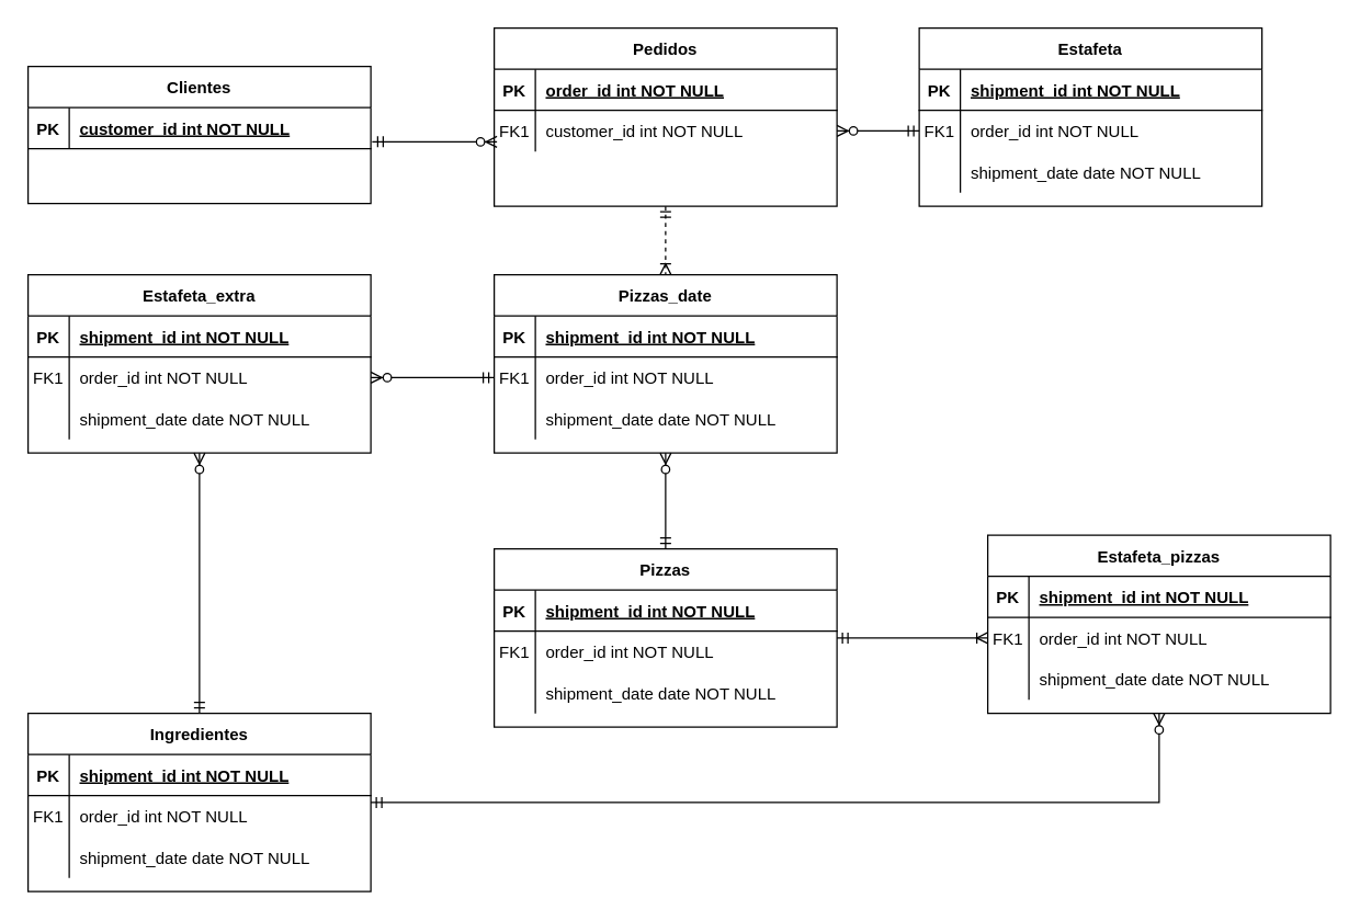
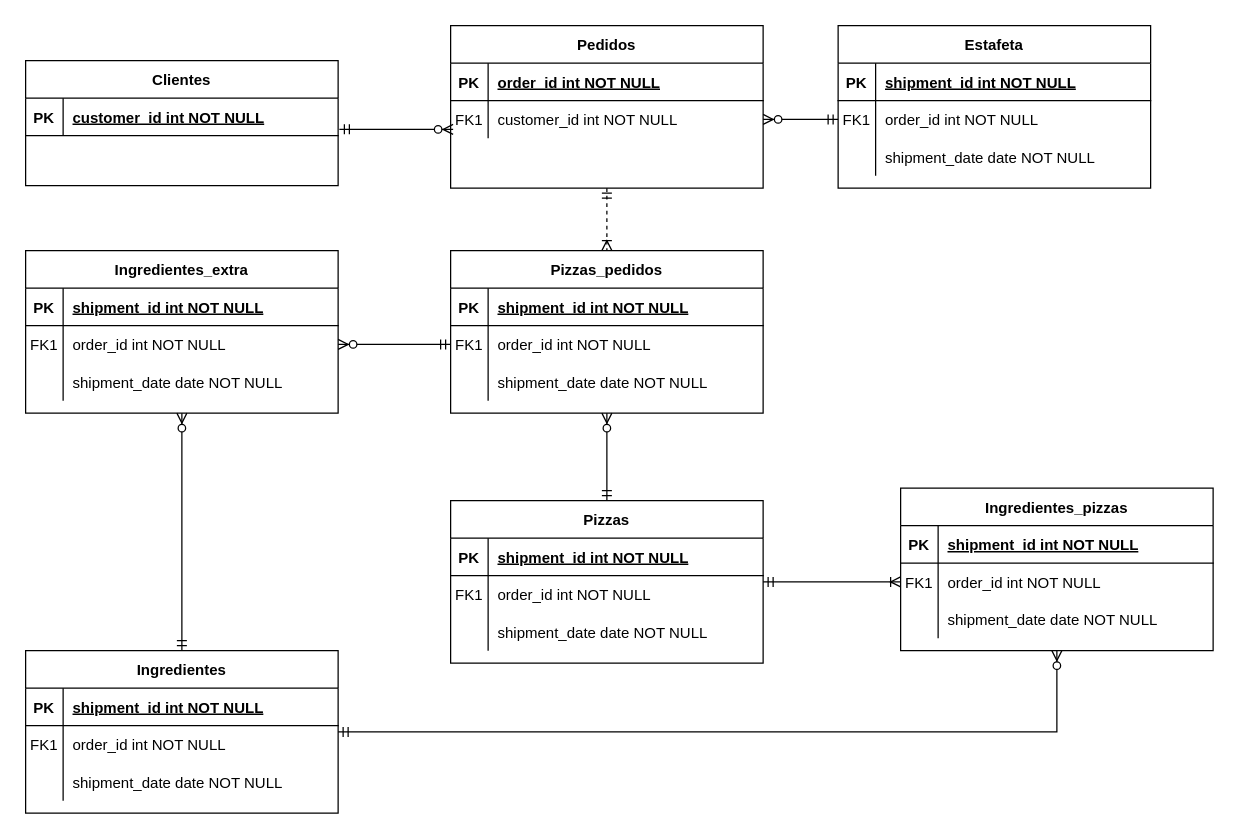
  <mxCell id="0" />
  <mxCell id="1" parent="0" />
  <mxCell id="2" style="edgeStyle=orthogonalEdgeStyle;rounded=0;orthogonalLoop=1;jettySize=auto;html=1;startArrow=ERmandOne;startFill=0;endArrow=ERoneToMany;endFill=0;dashed=1;" edge="1" parent="1" source="3" target="62"><mxGeometry relative="1" as="geometry" /></mxCell>
  <mxCell id="3" value="Pedidos" style="shape=table;startSize=30;container=1;collapsible=1;childLayout=tableLayout;fixedRows=1;rowLines=0;fontStyle=1;align=center;resizeLast=1;" parent="1" vertex="1"><mxGeometry x="360" width="250" height="130" as="geometry" y="20" /></mxCell>
  <mxCell id="4" value="" style="shape=partialRectangle;collapsible=0;dropTarget=0;pointerEvents=0;fillColor=none;points=[[0,0.5],[1,0.5]];portConstraint=eastwest;top=0;left=0;right=0;bottom=1;" parent="3" vertex="1"><mxGeometry y="30" width="250" height="30" as="geometry" /></mxCell>
  <mxCell id="5" value="PK" style="shape=partialRectangle;overflow=hidden;connectable=0;fillColor=none;top=0;left=0;bottom=0;right=0;fontStyle=1;" parent="4" vertex="1"><mxGeometry width="30" height="30" as="geometry" /></mxCell>
  <mxCell id="6" value="order_id int NOT NULL " style="shape=partialRectangle;overflow=hidden;connectable=0;fillColor=none;top=0;left=0;bottom=0;right=0;align=left;spacingLeft=6;fontStyle=5;" parent="4" vertex="1"><mxGeometry x="30" width="220" height="30" as="geometry" /></mxCell>
  <mxCell id="7" value="" style="shape=partialRectangle;collapsible=0;dropTarget=0;pointerEvents=0;fillColor=none;points=[[0,0.5],[1,0.5]];portConstraint=eastwest;top=0;left=0;right=0;bottom=0;" parent="3" vertex="1"><mxGeometry y="60" width="250" height="30" as="geometry" /></mxCell>
  <mxCell id="8" value="FK1" style="shape=partialRectangle;overflow=hidden;connectable=0;fillColor=none;top=0;left=0;bottom=0;right=0;" parent="7" vertex="1"><mxGeometry width="30" height="30" as="geometry" /></mxCell>
  <mxCell id="9" value="customer_id int NOT NULL" style="shape=partialRectangle;overflow=hidden;connectable=0;fillColor=none;top=0;left=0;bottom=0;right=0;align=left;spacingLeft=6;" parent="7" vertex="1"><mxGeometry x="30" width="220" height="30" as="geometry" /></mxCell>
  <mxCell id="10" value="" style="shape=partialRectangle;collapsible=0;dropTarget=0;pointerEvents=0;fillColor=none;points=[[0,0.5],[1,0.5]];portConstraint=eastwest;top=0;left=0;right=0;bottom=0;" parent="3" vertex="1"><mxGeometry y="90" width="250" height="30" as="geometry" /></mxCell>
  <mxCell id="11" value="" style="shape=partialRectangle;overflow=hidden;connectable=0;fillColor=none;top=0;left=0;bottom=0;right=0;" parent="10" vertex="1"><mxGeometry width="30" height="30" as="geometry" /></mxCell>
  <mxCell id="12" value="Pizzas" style="shape=table;startSize=30;container=1;collapsible=1;childLayout=tableLayout;fixedRows=1;rowLines=0;fontStyle=1;align=center;resizeLast=1;" parent="1" vertex="1"><mxGeometry x="360" y="400" width="250" height="130" as="geometry" /></mxCell>
  <mxCell id="13" value="" style="shape=partialRectangle;collapsible=0;dropTarget=0;pointerEvents=0;fillColor=none;points=[[0,0.5],[1,0.5]];portConstraint=eastwest;top=0;left=0;right=0;bottom=1;" parent="12" vertex="1"><mxGeometry y="30" width="250" height="30" as="geometry" /></mxCell>
  <mxCell id="14" value="PK" style="shape=partialRectangle;overflow=hidden;connectable=0;fillColor=none;top=0;left=0;bottom=0;right=0;fontStyle=1;" parent="13" vertex="1"><mxGeometry width="30" height="30" as="geometry" /></mxCell>
  <mxCell id="15" value="shipment_id int NOT NULL " style="shape=partialRectangle;overflow=hidden;connectable=0;fillColor=none;top=0;left=0;bottom=0;right=0;align=left;spacingLeft=6;fontStyle=5;" parent="13" vertex="1"><mxGeometry x="30" width="220" height="30" as="geometry" /></mxCell>
  <mxCell id="16" value="" style="shape=partialRectangle;collapsible=0;dropTarget=0;pointerEvents=0;fillColor=none;points=[[0,0.5],[1,0.5]];portConstraint=eastwest;top=0;left=0;right=0;bottom=0;" parent="12" vertex="1"><mxGeometry y="60" width="250" height="30" as="geometry" /></mxCell>
  <mxCell id="17" value="FK1" style="shape=partialRectangle;overflow=hidden;connectable=0;fillColor=none;top=0;left=0;bottom=0;right=0;" parent="16" vertex="1"><mxGeometry width="30" height="30" as="geometry" /></mxCell>
  <mxCell id="18" value="order_id int NOT NULL" style="shape=partialRectangle;overflow=hidden;connectable=0;fillColor=none;top=0;left=0;bottom=0;right=0;align=left;spacingLeft=6;" parent="16" vertex="1"><mxGeometry x="30" width="220" height="30" as="geometry" /></mxCell>
  <mxCell id="19" value="" style="shape=partialRectangle;collapsible=0;dropTarget=0;pointerEvents=0;fillColor=none;points=[[0,0.5],[1,0.5]];portConstraint=eastwest;top=0;left=0;right=0;bottom=0;" parent="12" vertex="1"><mxGeometry y="90" width="250" height="30" as="geometry" /></mxCell>
  <mxCell id="20" value="" style="shape=partialRectangle;overflow=hidden;connectable=0;fillColor=none;top=0;left=0;bottom=0;right=0;" parent="19" vertex="1"><mxGeometry width="30" height="30" as="geometry" /></mxCell>
  <mxCell id="21" value="shipment_date date NOT NULL" style="shape=partialRectangle;overflow=hidden;connectable=0;fillColor=none;top=0;left=0;bottom=0;right=0;align=left;spacingLeft=6;" parent="19" vertex="1"><mxGeometry x="30" width="220" height="30" as="geometry" /></mxCell>
  <mxCell id="22" value="Clientes" style="shape=table;startSize=30;container=1;collapsible=1;childLayout=tableLayout;fixedRows=1;rowLines=0;fontStyle=1;align=center;resizeLast=1;" parent="1" vertex="1"><mxGeometry x="20" y="48" width="250" height="100" as="geometry" /></mxCell>
  <mxCell id="23" value="" style="shape=partialRectangle;collapsible=0;dropTarget=0;pointerEvents=0;fillColor=none;points=[[0,0.5],[1,0.5]];portConstraint=eastwest;top=0;left=0;right=0;bottom=1;" parent="22" vertex="1"><mxGeometry y="30" width="250" height="30" as="geometry" /></mxCell>
  <mxCell id="24" value="PK" style="shape=partialRectangle;overflow=hidden;connectable=0;fillColor=none;top=0;left=0;bottom=0;right=0;fontStyle=1;" parent="23" vertex="1"><mxGeometry width="30" height="30" as="geometry" /></mxCell>
  <mxCell id="25" value="customer_id int NOT NULL " style="shape=partialRectangle;overflow=hidden;connectable=0;fillColor=none;top=0;left=0;bottom=0;right=0;align=left;spacingLeft=6;fontStyle=5;" parent="23" vertex="1"><mxGeometry x="30" width="220" height="30" as="geometry" /></mxCell>
  <mxCell id="26" value="" style="shape=partialRectangle;collapsible=0;dropTarget=0;pointerEvents=0;fillColor=none;points=[[0,0.5],[1,0.5]];portConstraint=eastwest;top=0;left=0;right=0;bottom=0;" parent="22" vertex="1"><mxGeometry y="60" width="250" height="30" as="geometry" /></mxCell>
  <mxCell id="27" value="" style="shape=partialRectangle;overflow=hidden;connectable=0;fillColor=none;top=0;left=0;bottom=0;right=0;" parent="26" vertex="1"><mxGeometry width="30" height="30" as="geometry" /></mxCell>
  <mxCell id="28" value="Estafeta" style="shape=table;startSize=30;container=1;collapsible=1;childLayout=tableLayout;fixedRows=1;rowLines=0;fontStyle=1;align=center;resizeLast=1;" vertex="1" parent="1"><mxGeometry x="670" width="250" height="130" as="geometry" y="20" /></mxCell>
  <mxCell id="29" value="" style="shape=partialRectangle;collapsible=0;dropTarget=0;pointerEvents=0;fillColor=none;points=[[0,0.5],[1,0.5]];portConstraint=eastwest;top=0;left=0;right=0;bottom=1;" vertex="1" parent="28"><mxGeometry y="30" width="250" height="30" as="geometry" /></mxCell>
  <mxCell id="30" value="PK" style="shape=partialRectangle;overflow=hidden;connectable=0;fillColor=none;top=0;left=0;bottom=0;right=0;fontStyle=1;" vertex="1" parent="29"><mxGeometry width="30" height="30" as="geometry" /></mxCell>
  <mxCell id="31" value="shipment_id int NOT NULL " style="shape=partialRectangle;overflow=hidden;connectable=0;fillColor=none;top=0;left=0;bottom=0;right=0;align=left;spacingLeft=6;fontStyle=5;" vertex="1" parent="29"><mxGeometry x="30" width="220" height="30" as="geometry" /></mxCell>
  <mxCell id="32" value="" style="shape=partialRectangle;collapsible=0;dropTarget=0;pointerEvents=0;fillColor=none;points=[[0,0.5],[1,0.5]];portConstraint=eastwest;top=0;left=0;right=0;bottom=0;" vertex="1" parent="28"><mxGeometry y="60" width="250" height="30" as="geometry" /></mxCell>
  <mxCell id="33" value="FK1" style="shape=partialRectangle;overflow=hidden;connectable=0;fillColor=none;top=0;left=0;bottom=0;right=0;" vertex="1" parent="32"><mxGeometry width="30" height="30" as="geometry" /></mxCell>
  <mxCell id="34" value="order_id int NOT NULL" style="shape=partialRectangle;overflow=hidden;connectable=0;fillColor=none;top=0;left=0;bottom=0;right=0;align=left;spacingLeft=6;" vertex="1" parent="32"><mxGeometry x="30" width="220" height="30" as="geometry" /></mxCell>
  <mxCell id="35" value="" style="shape=partialRectangle;collapsible=0;dropTarget=0;pointerEvents=0;fillColor=none;points=[[0,0.5],[1,0.5]];portConstraint=eastwest;top=0;left=0;right=0;bottom=0;" vertex="1" parent="28"><mxGeometry y="90" width="250" height="30" as="geometry" /></mxCell>
  <mxCell id="36" value="" style="shape=partialRectangle;overflow=hidden;connectable=0;fillColor=none;top=0;left=0;bottom=0;right=0;" vertex="1" parent="35"><mxGeometry width="30" height="30" as="geometry" /></mxCell>
  <mxCell id="37" value="shipment_date date NOT NULL" style="shape=partialRectangle;overflow=hidden;connectable=0;fillColor=none;top=0;left=0;bottom=0;right=0;align=left;spacingLeft=6;" vertex="1" parent="35"><mxGeometry x="30" width="220" height="30" as="geometry" /></mxCell>
  <mxCell id="38" style="edgeStyle=orthogonalEdgeStyle;rounded=0;orthogonalLoop=1;jettySize=auto;html=1;entryX=0.5;entryY=1;entryDx=0;entryDy=0;startArrow=ERmandOne;startFill=0;endArrow=ERzeroToMany;endFill=1;" edge="1" parent="1" source="39" target="73"><mxGeometry relative="1" as="geometry" /></mxCell>
  <mxCell id="39" value="Ingredientes" style="shape=table;startSize=30;container=1;collapsible=1;childLayout=tableLayout;fixedRows=1;rowLines=0;fontStyle=1;align=center;resizeLast=1;" vertex="1" parent="1"><mxGeometry x="20" y="520" width="250" height="130" as="geometry" /></mxCell>
  <mxCell id="40" value="" style="shape=partialRectangle;collapsible=0;dropTarget=0;pointerEvents=0;fillColor=none;points=[[0,0.5],[1,0.5]];portConstraint=eastwest;top=0;left=0;right=0;bottom=1;" vertex="1" parent="39"><mxGeometry y="30" width="250" height="30" as="geometry" /></mxCell>
  <mxCell id="41" value="PK" style="shape=partialRectangle;overflow=hidden;connectable=0;fillColor=none;top=0;left=0;bottom=0;right=0;fontStyle=1;" vertex="1" parent="40"><mxGeometry width="30" height="30" as="geometry" /></mxCell>
  <mxCell id="42" value="shipment_id int NOT NULL " style="shape=partialRectangle;overflow=hidden;connectable=0;fillColor=none;top=0;left=0;bottom=0;right=0;align=left;spacingLeft=6;fontStyle=5;" vertex="1" parent="40"><mxGeometry x="30" width="220" height="30" as="geometry" /></mxCell>
  <mxCell id="43" value="" style="shape=partialRectangle;collapsible=0;dropTarget=0;pointerEvents=0;fillColor=none;points=[[0,0.5],[1,0.5]];portConstraint=eastwest;top=0;left=0;right=0;bottom=0;" vertex="1" parent="39"><mxGeometry y="60" width="250" height="30" as="geometry" /></mxCell>
  <mxCell id="44" value="FK1" style="shape=partialRectangle;overflow=hidden;connectable=0;fillColor=none;top=0;left=0;bottom=0;right=0;" vertex="1" parent="43"><mxGeometry width="30" height="30" as="geometry" /></mxCell>
  <mxCell id="45" value="order_id int NOT NULL" style="shape=partialRectangle;overflow=hidden;connectable=0;fillColor=none;top=0;left=0;bottom=0;right=0;align=left;spacingLeft=6;" vertex="1" parent="43"><mxGeometry x="30" width="220" height="30" as="geometry" /></mxCell>
  <mxCell id="46" value="" style="shape=partialRectangle;collapsible=0;dropTarget=0;pointerEvents=0;fillColor=none;points=[[0,0.5],[1,0.5]];portConstraint=eastwest;top=0;left=0;right=0;bottom=0;" vertex="1" parent="39"><mxGeometry y="90" width="250" height="30" as="geometry" /></mxCell>
  <mxCell id="47" value="" style="shape=partialRectangle;overflow=hidden;connectable=0;fillColor=none;top=0;left=0;bottom=0;right=0;" vertex="1" parent="46"><mxGeometry width="30" height="30" as="geometry" /></mxCell>
  <mxCell id="48" value="shipment_date date NOT NULL" style="shape=partialRectangle;overflow=hidden;connectable=0;fillColor=none;top=0;left=0;bottom=0;right=0;align=left;spacingLeft=6;" vertex="1" parent="46"><mxGeometry x="30" width="220" height="30" as="geometry" /></mxCell>
  <mxCell id="49" style="edgeStyle=orthogonalEdgeStyle;rounded=0;orthogonalLoop=1;jettySize=auto;html=1;startArrow=ERzeroToMany;startFill=1;endArrow=ERmandOne;endFill=0;" edge="1" parent="1" source="50" target="39"><mxGeometry relative="1" as="geometry" /></mxCell>
- <mxCell id="50" value="Estafeta_extra" style="shape=table;startSize=30;container=1;collapsible=1;childLayout=tableLayout;fixedRows=1;rowLines=0;fontStyle=1;align=center;resizeLast=1;" vertex="1" parent="1"><mxGeometry x="20" y="200" width="250" height="130" as="geometry" /></mxCell>
+ <mxCell id="50" value="Ingredientes_extra" style="shape=table;startSize=30;container=1;collapsible=1;childLayout=tableLayout;fixedRows=1;rowLines=0;fontStyle=1;align=center;resizeLast=1;" vertex="1" parent="1"><mxGeometry x="20" y="200" width="250" height="130" as="geometry" /></mxCell>
  <mxCell id="51" value="" style="shape=partialRectangle;collapsible=0;dropTarget=0;pointerEvents=0;fillColor=none;points=[[0,0.5],[1,0.5]];portConstraint=eastwest;top=0;left=0;right=0;bottom=1;" vertex="1" parent="50"><mxGeometry y="30" width="250" height="30" as="geometry" /></mxCell>
  <mxCell id="52" value="PK" style="shape=partialRectangle;overflow=hidden;connectable=0;fillColor=none;top=0;left=0;bottom=0;right=0;fontStyle=1;" vertex="1" parent="51"><mxGeometry width="30" height="30" as="geometry" /></mxCell>
  <mxCell id="53" value="shipment_id int NOT NULL " style="shape=partialRectangle;overflow=hidden;connectable=0;fillColor=none;top=0;left=0;bottom=0;right=0;align=left;spacingLeft=6;fontStyle=5;" vertex="1" parent="51"><mxGeometry x="30" width="220" height="30" as="geometry" /></mxCell>
  <mxCell id="54" value="" style="shape=partialRectangle;collapsible=0;dropTarget=0;pointerEvents=0;fillColor=none;points=[[0,0.5],[1,0.5]];portConstraint=eastwest;top=0;left=0;right=0;bottom=0;" vertex="1" parent="50"><mxGeometry y="60" width="250" height="30" as="geometry" /></mxCell>
  <mxCell id="55" value="FK1" style="shape=partialRectangle;overflow=hidden;connectable=0;fillColor=none;top=0;left=0;bottom=0;right=0;" vertex="1" parent="54"><mxGeometry width="30" height="30" as="geometry" /></mxCell>
  <mxCell id="56" value="order_id int NOT NULL" style="shape=partialRectangle;overflow=hidden;connectable=0;fillColor=none;top=0;left=0;bottom=0;right=0;align=left;spacingLeft=6;" vertex="1" parent="54"><mxGeometry x="30" width="220" height="30" as="geometry" /></mxCell>
  <mxCell id="57" value="" style="shape=partialRectangle;collapsible=0;dropTarget=0;pointerEvents=0;fillColor=none;points=[[0,0.5],[1,0.5]];portConstraint=eastwest;top=0;left=0;right=0;bottom=0;" vertex="1" parent="50"><mxGeometry y="90" width="250" height="30" as="geometry" /></mxCell>
  <mxCell id="58" value="" style="shape=partialRectangle;overflow=hidden;connectable=0;fillColor=none;top=0;left=0;bottom=0;right=0;" vertex="1" parent="57"><mxGeometry width="30" height="30" as="geometry" /></mxCell>
  <mxCell id="59" value="shipment_date date NOT NULL" style="shape=partialRectangle;overflow=hidden;connectable=0;fillColor=none;top=0;left=0;bottom=0;right=0;align=left;spacingLeft=6;" vertex="1" parent="57"><mxGeometry x="30" width="220" height="30" as="geometry" /></mxCell>
  <mxCell id="60" value="" style="edgeStyle=entityRelationEdgeStyle;fontSize=12;html=1;endArrow=ERzeroToMany;entryX=1;entryY=0.5;entryDx=0;entryDy=0;startArrow=ERmandOne;startFill=0;endFill=1;" edge="1" parent="1" source="32" target="7"><mxGeometry width="100" height="100" relative="1" as="geometry"><mxPoint x="340" y="250" as="sourcePoint" /><mxPoint x="500" y="180" as="targetPoint" /></mxGeometry></mxCell>
  <mxCell id="61" style="edgeStyle=orthogonalEdgeStyle;rounded=0;orthogonalLoop=1;jettySize=auto;html=1;startArrow=ERzeroToMany;startFill=1;endArrow=ERmandOne;endFill=0;" edge="1" parent="1" source="62" target="12"><mxGeometry relative="1" as="geometry" /></mxCell>
- <mxCell id="62" value="Pizzas_date" style="shape=table;startSize=30;container=1;collapsible=1;childLayout=tableLayout;fixedRows=1;rowLines=0;fontStyle=1;align=center;resizeLast=1;" vertex="1" parent="1"><mxGeometry x="360" y="200" width="250" height="130" as="geometry" /></mxCell>
+ <mxCell id="62" value="Pizzas_pedidos" style="shape=table;startSize=30;container=1;collapsible=1;childLayout=tableLayout;fixedRows=1;rowLines=0;fontStyle=1;align=center;resizeLast=1;" vertex="1" parent="1"><mxGeometry x="360" y="200" width="250" height="130" as="geometry" /></mxCell>
  <mxCell id="63" value="" style="shape=partialRectangle;collapsible=0;dropTarget=0;pointerEvents=0;fillColor=none;points=[[0,0.5],[1,0.5]];portConstraint=eastwest;top=0;left=0;right=0;bottom=1;" vertex="1" parent="62"><mxGeometry y="30" width="250" height="30" as="geometry" /></mxCell>
  <mxCell id="64" value="PK" style="shape=partialRectangle;overflow=hidden;connectable=0;fillColor=none;top=0;left=0;bottom=0;right=0;fontStyle=1;" vertex="1" parent="63"><mxGeometry width="30" height="30" as="geometry" /></mxCell>
  <mxCell id="65" value="shipment_id int NOT NULL " style="shape=partialRectangle;overflow=hidden;connectable=0;fillColor=none;top=0;left=0;bottom=0;right=0;align=left;spacingLeft=6;fontStyle=5;" vertex="1" parent="63"><mxGeometry x="30" width="220" height="30" as="geometry" /></mxCell>
  <mxCell id="66" value="" style="shape=partialRectangle;collapsible=0;dropTarget=0;pointerEvents=0;fillColor=none;points=[[0,0.5],[1,0.5]];portConstraint=eastwest;top=0;left=0;right=0;bottom=0;" vertex="1" parent="62"><mxGeometry y="60" width="250" height="30" as="geometry" /></mxCell>
  <mxCell id="67" value="FK1" style="shape=partialRectangle;overflow=hidden;connectable=0;fillColor=none;top=0;left=0;bottom=0;right=0;" vertex="1" parent="66"><mxGeometry width="30" height="30" as="geometry" /></mxCell>
  <mxCell id="68" value="order_id int NOT NULL" style="shape=partialRectangle;overflow=hidden;connectable=0;fillColor=none;top=0;left=0;bottom=0;right=0;align=left;spacingLeft=6;" vertex="1" parent="66"><mxGeometry x="30" width="220" height="30" as="geometry" /></mxCell>
  <mxCell id="69" value="" style="shape=partialRectangle;collapsible=0;dropTarget=0;pointerEvents=0;fillColor=none;points=[[0,0.5],[1,0.5]];portConstraint=eastwest;top=0;left=0;right=0;bottom=0;" vertex="1" parent="62"><mxGeometry y="90" width="250" height="30" as="geometry" /></mxCell>
  <mxCell id="70" value="" style="shape=partialRectangle;overflow=hidden;connectable=0;fillColor=none;top=0;left=0;bottom=0;right=0;" vertex="1" parent="69"><mxGeometry width="30" height="30" as="geometry" /></mxCell>
  <mxCell id="71" value="shipment_date date NOT NULL" style="shape=partialRectangle;overflow=hidden;connectable=0;fillColor=none;top=0;left=0;bottom=0;right=0;align=left;spacingLeft=6;" vertex="1" parent="69"><mxGeometry x="30" width="220" height="30" as="geometry" /></mxCell>
  <mxCell id="72" value="" style="edgeStyle=entityRelationEdgeStyle;fontSize=12;html=1;endArrow=ERzeroToMany;startArrow=ERmandOne;entryX=0.008;entryY=0.767;entryDx=0;entryDy=0;entryPerimeter=0;exitX=1.004;exitY=0.833;exitDx=0;exitDy=0;exitPerimeter=0;endFill=1;" edge="1" parent="1" source="23" target="7"><mxGeometry width="100" height="100" relative="1" as="geometry"><mxPoint x="160" y="320" as="sourcePoint" /><mxPoint x="260" y="220" as="targetPoint" /></mxGeometry></mxCell>
- <mxCell id="73" value="Estafeta_pizzas" style="shape=table;startSize=30;container=1;collapsible=1;childLayout=tableLayout;fixedRows=1;rowLines=0;fontStyle=1;align=center;resizeLast=1;" vertex="1" parent="1"><mxGeometry x="720" y="390" width="250" height="130" as="geometry" /></mxCell>
+ <mxCell id="73" value="Ingredientes_pizzas" style="shape=table;startSize=30;container=1;collapsible=1;childLayout=tableLayout;fixedRows=1;rowLines=0;fontStyle=1;align=center;resizeLast=1;" vertex="1" parent="1"><mxGeometry x="720" y="390" width="250" height="130" as="geometry" /></mxCell>
  <mxCell id="74" value="" style="shape=partialRectangle;collapsible=0;dropTarget=0;pointerEvents=0;fillColor=none;points=[[0,0.5],[1,0.5]];portConstraint=eastwest;top=0;left=0;right=0;bottom=1;" vertex="1" parent="73"><mxGeometry y="30" width="250" height="30" as="geometry" /></mxCell>
  <mxCell id="75" value="PK" style="shape=partialRectangle;overflow=hidden;connectable=0;fillColor=none;top=0;left=0;bottom=0;right=0;fontStyle=1;" vertex="1" parent="74"><mxGeometry width="30" height="30" as="geometry" /></mxCell>
  <mxCell id="76" value="shipment_id int NOT NULL " style="shape=partialRectangle;overflow=hidden;connectable=0;fillColor=none;top=0;left=0;bottom=0;right=0;align=left;spacingLeft=6;fontStyle=5;" vertex="1" parent="74"><mxGeometry x="30" width="220" height="30" as="geometry" /></mxCell>
  <mxCell id="77" value="" style="shape=partialRectangle;collapsible=0;dropTarget=0;pointerEvents=0;fillColor=none;points=[[0,0.5],[1,0.5]];portConstraint=eastwest;top=0;left=0;right=0;bottom=0;" vertex="1" parent="73"><mxGeometry y="60" width="250" height="30" as="geometry" /></mxCell>
  <mxCell id="78" value="FK1" style="shape=partialRectangle;overflow=hidden;connectable=0;fillColor=none;top=0;left=0;bottom=0;right=0;" vertex="1" parent="77"><mxGeometry width="30" height="30" as="geometry" /></mxCell>
  <mxCell id="79" value="order_id int NOT NULL" style="shape=partialRectangle;overflow=hidden;connectable=0;fillColor=none;top=0;left=0;bottom=0;right=0;align=left;spacingLeft=6;" vertex="1" parent="77"><mxGeometry x="30" width="220" height="30" as="geometry" /></mxCell>
  <mxCell id="80" value="" style="shape=partialRectangle;collapsible=0;dropTarget=0;pointerEvents=0;fillColor=none;points=[[0,0.5],[1,0.5]];portConstraint=eastwest;top=0;left=0;right=0;bottom=0;" vertex="1" parent="73"><mxGeometry y="90" width="250" height="30" as="geometry" /></mxCell>
  <mxCell id="81" value="" style="shape=partialRectangle;overflow=hidden;connectable=0;fillColor=none;top=0;left=0;bottom=0;right=0;" vertex="1" parent="80"><mxGeometry width="30" height="30" as="geometry" /></mxCell>
  <mxCell id="82" value="shipment_date date NOT NULL" style="shape=partialRectangle;overflow=hidden;connectable=0;fillColor=none;top=0;left=0;bottom=0;right=0;align=left;spacingLeft=6;" vertex="1" parent="80"><mxGeometry x="30" width="220" height="30" as="geometry" /></mxCell>
  <mxCell id="83" style="edgeStyle=orthogonalEdgeStyle;rounded=0;orthogonalLoop=1;jettySize=auto;html=1;startArrow=ERmandOne;startFill=0;endArrow=ERzeroToMany;endFill=1;" edge="1" parent="1" source="66" target="54"><mxGeometry relative="1" as="geometry" /></mxCell>
  <mxCell id="84" style="edgeStyle=orthogonalEdgeStyle;rounded=0;orthogonalLoop=1;jettySize=auto;html=1;entryX=1;entryY=0.5;entryDx=0;entryDy=0;startArrow=ERoneToMany;startFill=0;endArrow=ERmandOne;endFill=0;" edge="1" parent="1" source="77" target="12"><mxGeometry relative="1" as="geometry" /></mxCell>
